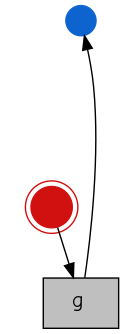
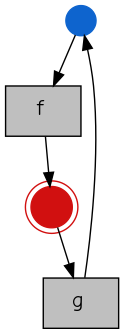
  digraph {
    fontname="Comic Neue"
    node [color=black shape=point style=filled fontname="Comic Neue"]
    edge [color="#000000" fontname="Comic Neue"]
    initial [color="#0e64ce" width=0.3]
+   n2 [fillcolor=gray75 label=<<FONT POINT-SIZE="16">f</FONT><FONT POINT-SIZE="10" COLOR="blue"> </FONT>> shape=box]
    terminal [color="#d11010" peripheries=2 width=0.3]
    n4 [fillcolor=gray75 label=<<FONT POINT-SIZE="16">g</FONT><FONT POINT-SIZE="10" COLOR="blue"> </FONT>> shape=box]
+   initial -> n2
+   n2 -> terminal
    terminal -> n4
    n4 -> initial
  }
